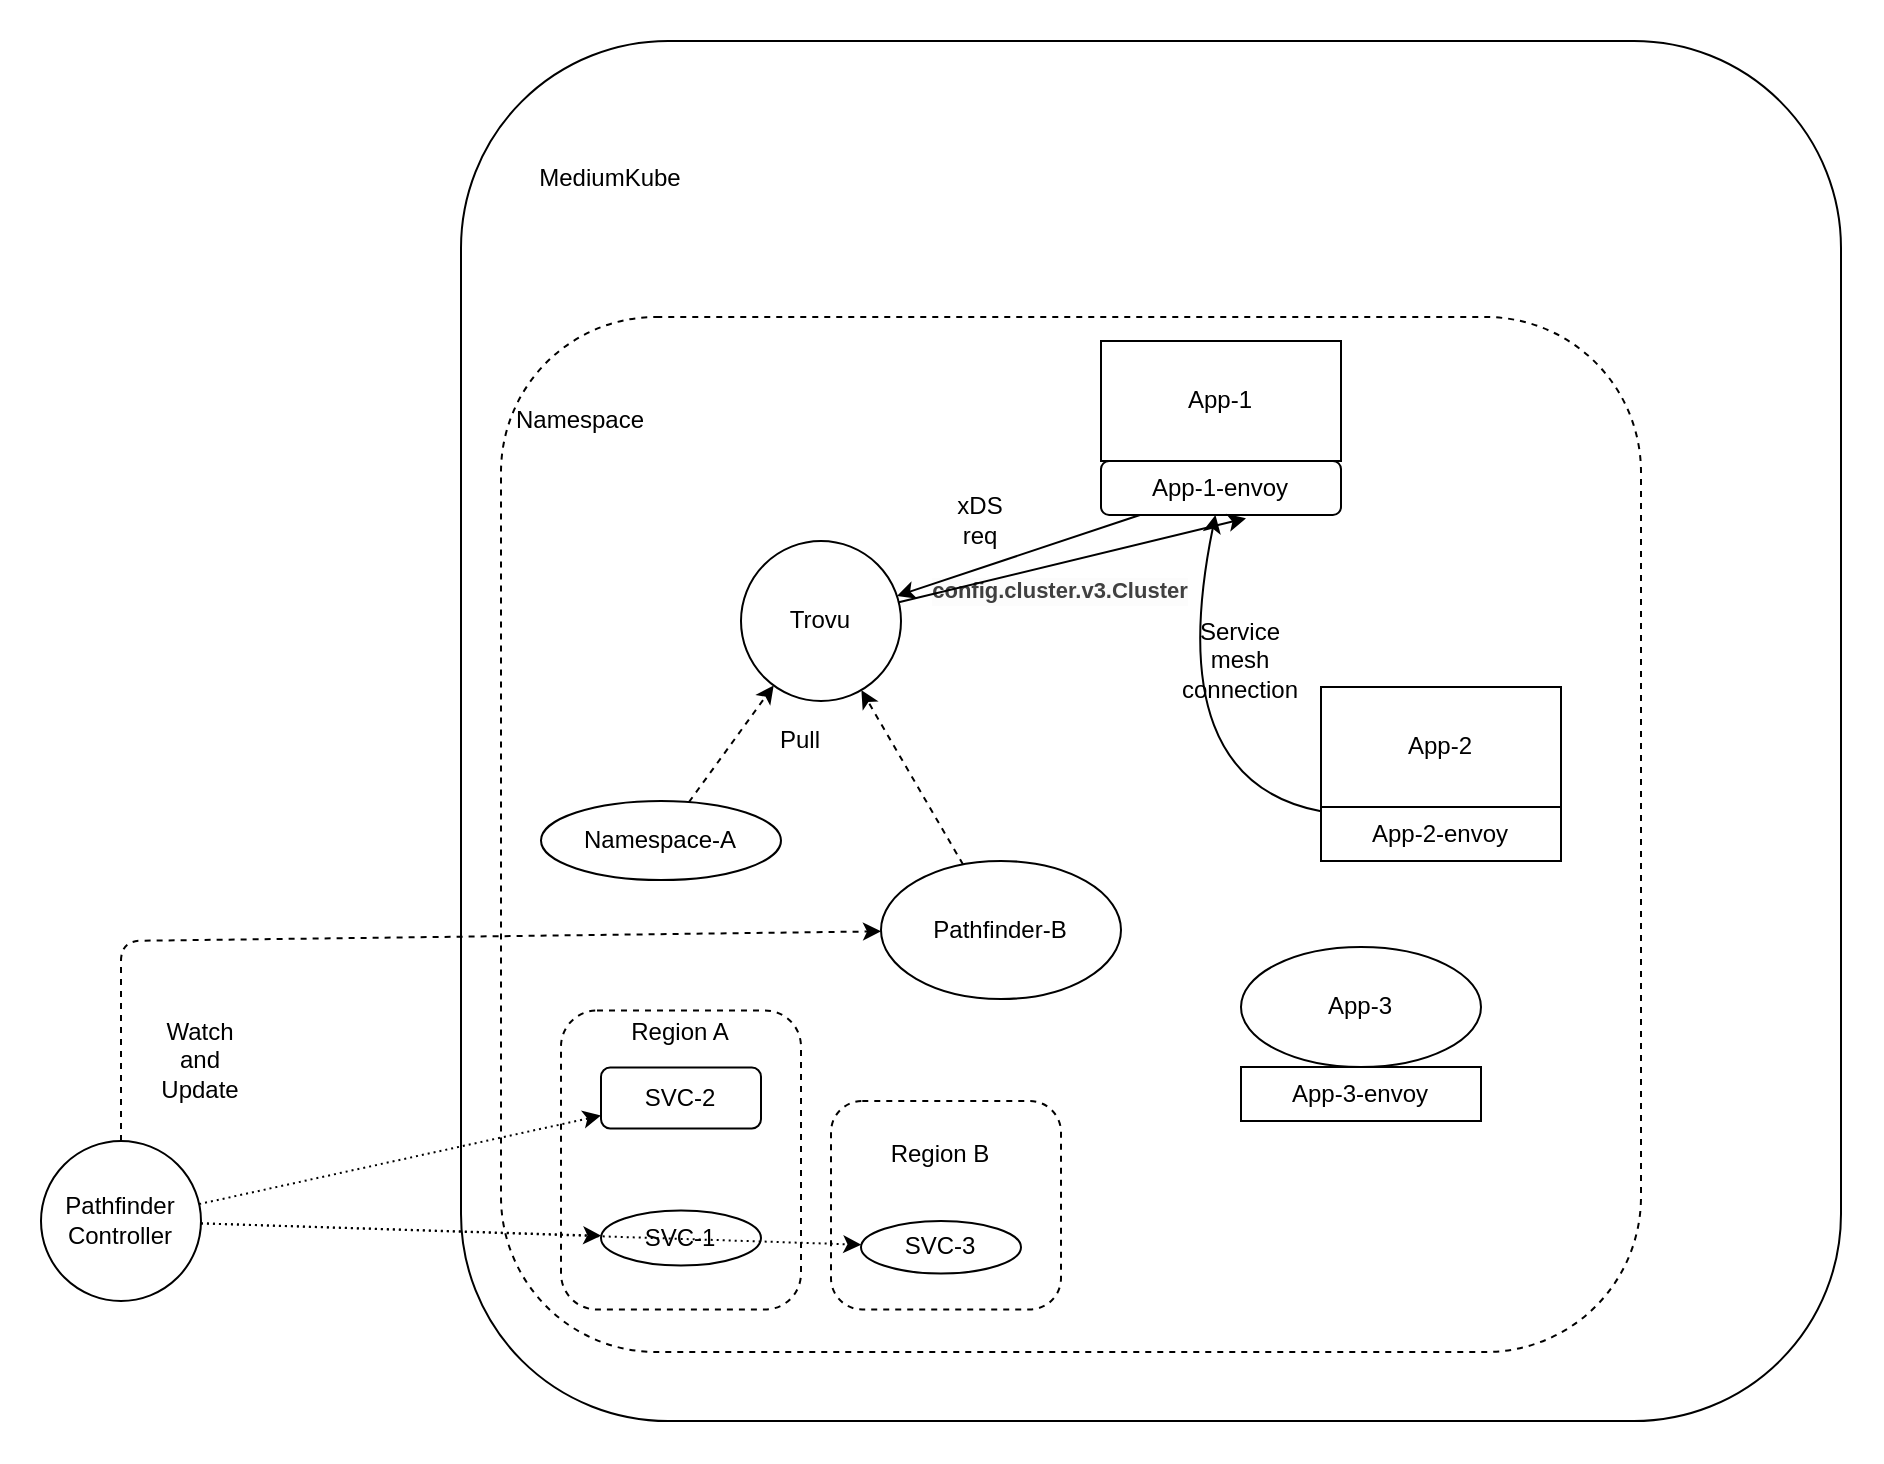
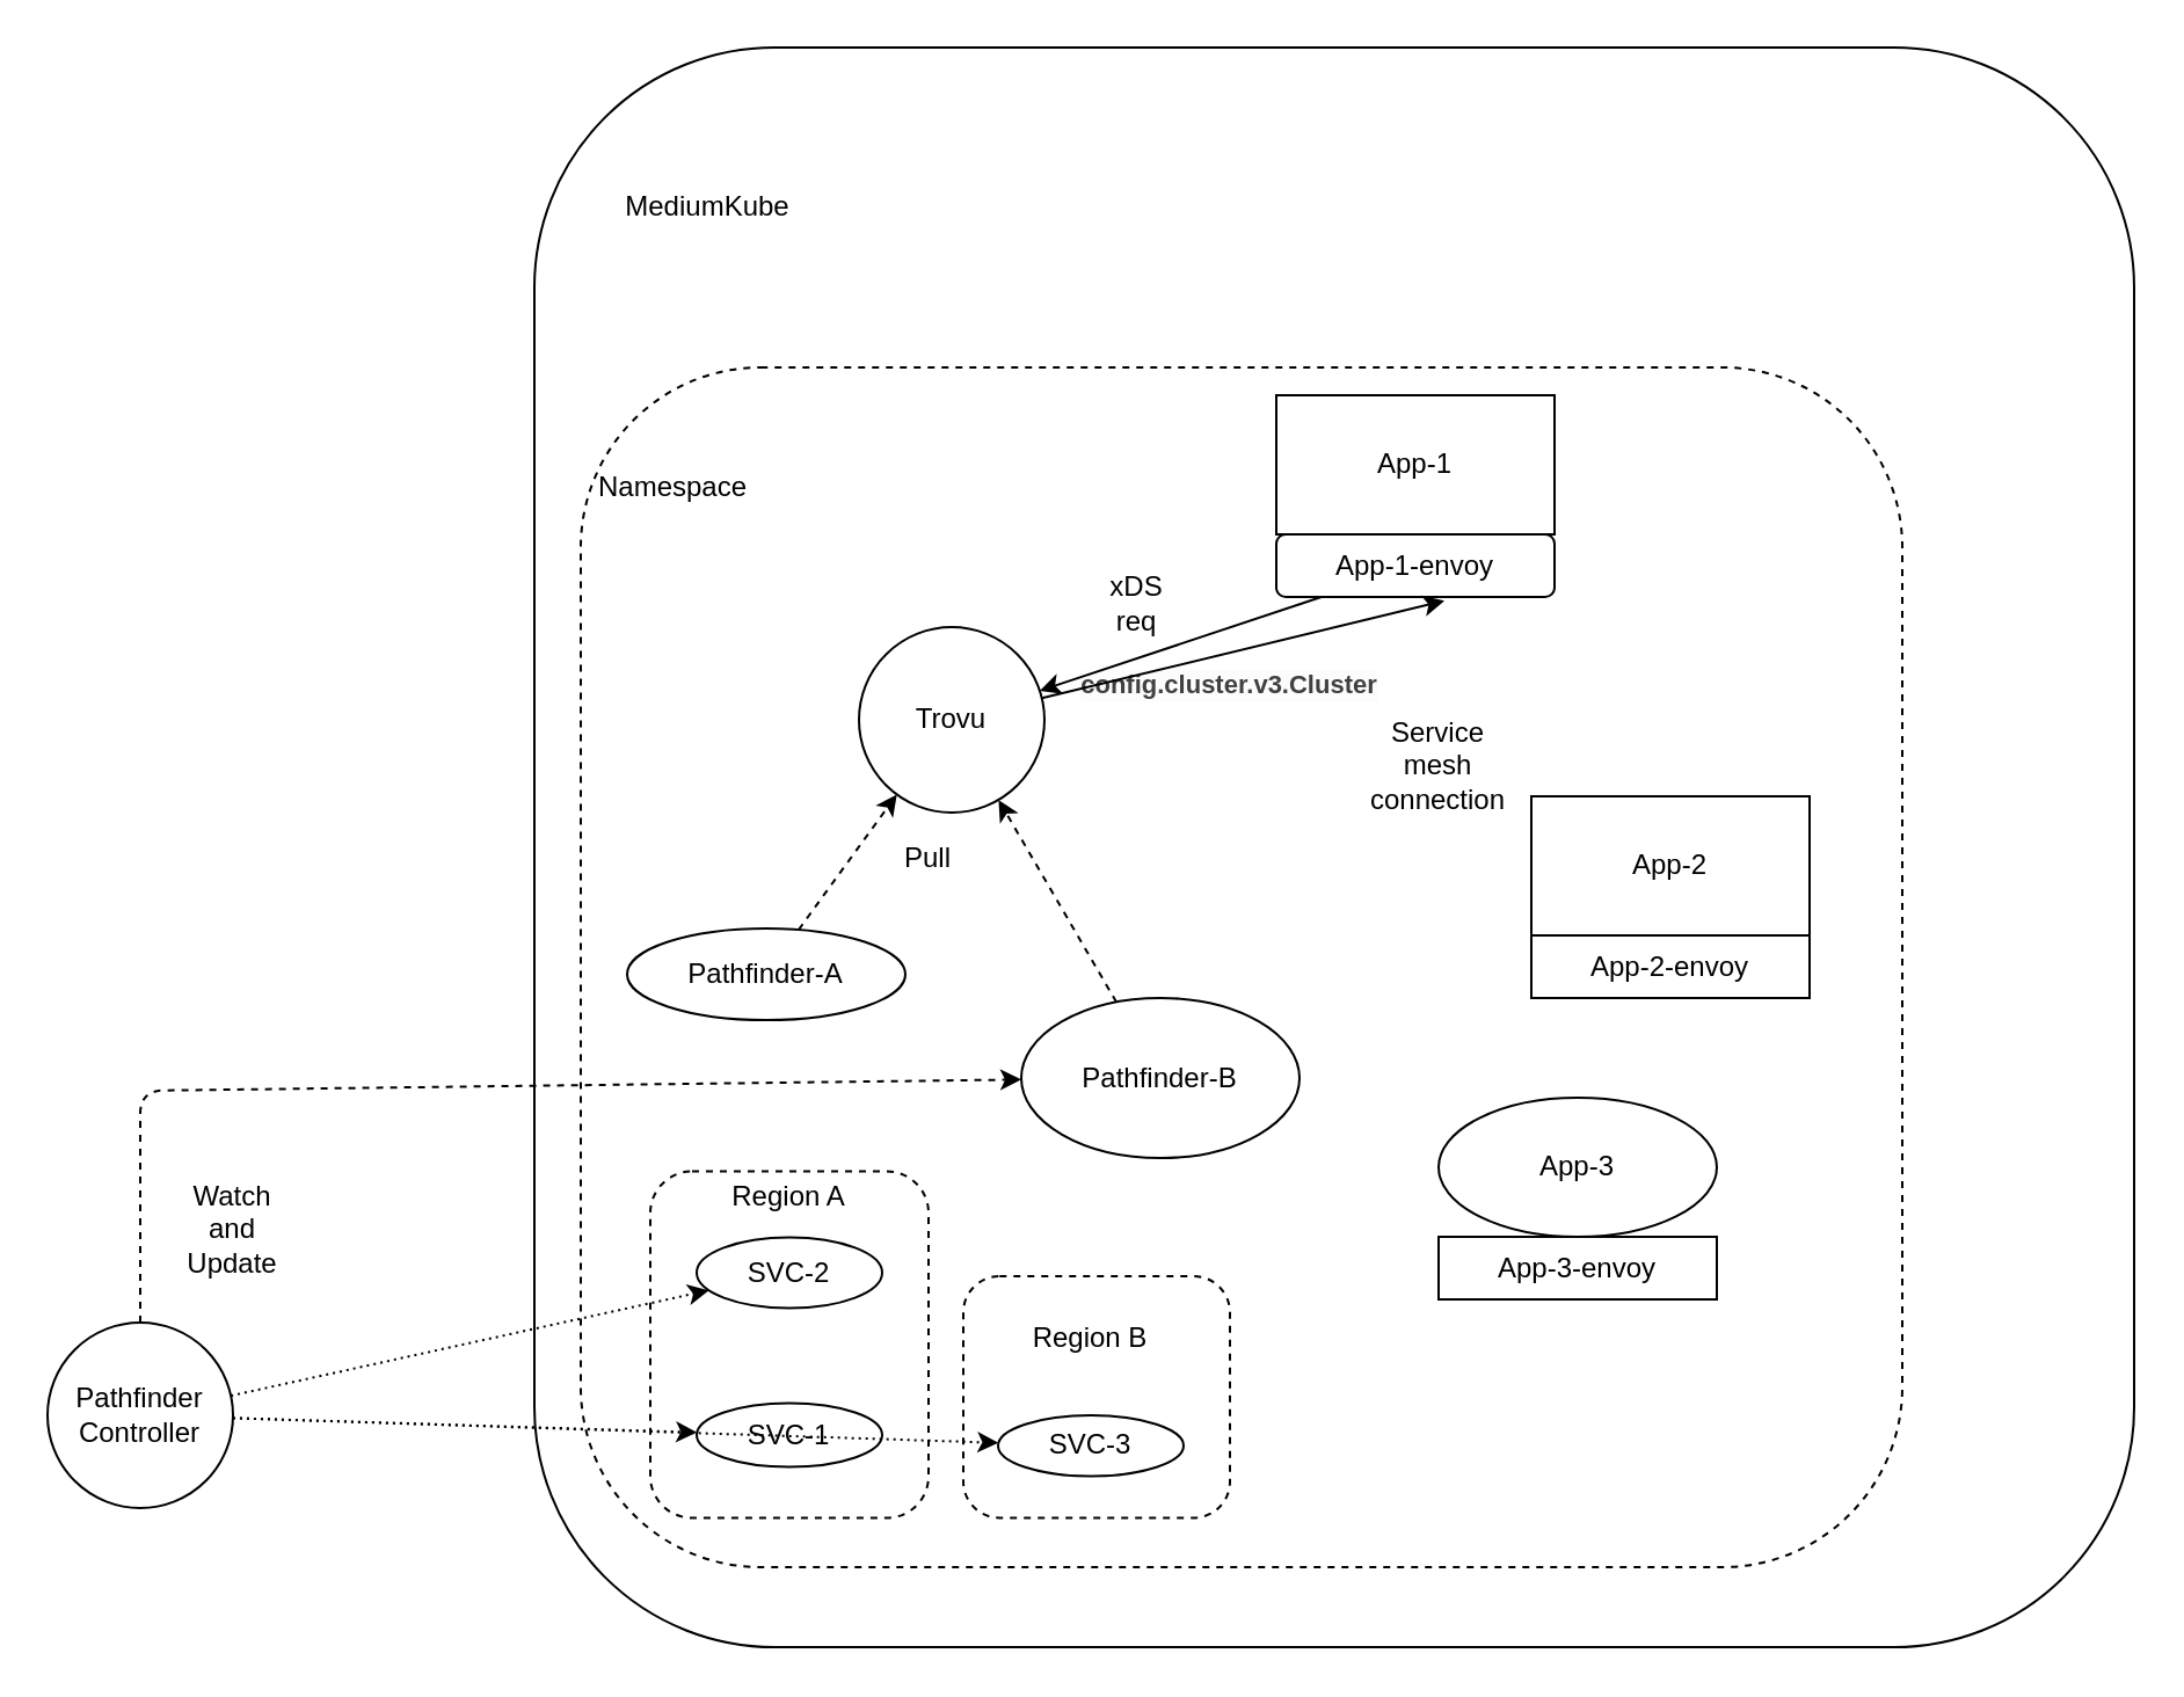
  <mxCell id="0" />
  <mxCell id="1" parent="0" />
  <mxCell id="2" value="" style="group" vertex="1" connectable="0" parent="1"><mxGeometry x="230" y="20" width="690" height="690" as="geometry" /></mxCell>
  <mxCell id="3" value="" style="rounded=1;whiteSpace=wrap;html=1;fillColor=none;" vertex="1" parent="2"><mxGeometry width="690" height="690" as="geometry" /></mxCell>
  <mxCell id="4" value="MediumKube" style="text;html=1;strokeColor=none;fillColor=none;align=center;verticalAlign=middle;whiteSpace=wrap;rounded=0;" vertex="1" parent="2"><mxGeometry x="20" y="51.75" width="110" height="34.5" as="geometry" /></mxCell>
  <mxCell id="5" value="" style="rounded=1;whiteSpace=wrap;html=1;fillColor=none;dashed=1;" vertex="1" parent="2"><mxGeometry x="20" y="138" width="570" height="517.5" as="geometry" /></mxCell>
  <mxCell id="6" value="Namespace" style="text;html=1;strokeColor=none;fillColor=none;align=center;verticalAlign=middle;whiteSpace=wrap;rounded=0;" vertex="1" parent="2"><mxGeometry x="40" y="172.5" width="40" height="34.5" as="geometry" /></mxCell>
  <mxCell id="7" value="" style="group" vertex="1" connectable="0" parent="2"><mxGeometry x="50" y="254.75" width="270" height="379.5" as="geometry" /></mxCell>
  <mxCell id="8" value="" style="group" vertex="1" connectable="0" parent="7"><mxGeometry width="270" height="379.5" as="geometry" /></mxCell>
  <mxCell id="9" value="" style="rounded=1;whiteSpace=wrap;html=1;dashed=1;fillColor=none;" vertex="1" parent="8"><mxGeometry y="230" width="120" height="149.5" as="geometry" /></mxCell>
  <mxCell id="10" value="Region A" style="text;html=1;strokeColor=none;fillColor=none;align=center;verticalAlign=middle;whiteSpace=wrap;rounded=0;dashed=1;" vertex="1" parent="8"><mxGeometry x="30" y="224" width="60" height="34.5" as="geometry" /></mxCell>
  <mxCell id="11" value="SVC-1" style="ellipse;whiteSpace=wrap;html=1;fillColor=none;" vertex="1" parent="8"><mxGeometry x="20" y="330" width="80" height="27.5" as="geometry" /></mxCell>
- <mxCell id="12" value="SVC-2" style="whiteSpace=wrap;html=1;fillColor=none;rounded=1;" vertex="1" parent="8"><mxGeometry x="20" y="258.5" width="80" height="30.5" as="geometry" /></mxCell>
+ <mxCell id="12" value="SVC-2" style="ellipse;whiteSpace=wrap;html=1;fillColor=none;" vertex="1" parent="8"><mxGeometry x="20" y="258.5" width="80" height="30.5" as="geometry" /></mxCell>
  <mxCell id="13" value="Pull" style="text;html=1;strokeColor=none;fillColor=none;align=center;verticalAlign=middle;whiteSpace=wrap;rounded=0;" vertex="1" parent="8"><mxGeometry x="100" y="85.25" width="40" height="20" as="geometry" /></mxCell>
  <mxCell id="14" value="&lt;h2 style=&quot;box-sizing: border-box ; margin-top: 0px ; font-family: &amp;#34;roboto slab&amp;#34; , , &amp;#34;georgia&amp;#34; , &amp;#34;arial&amp;#34; , sans-serif ; color: rgb(64 , 64 , 64) ; background-color: rgb(252 , 252 , 252) ; font-size: 11px&quot;&gt;config.cluster.v3.Cluster&lt;/h2&gt;" style="text;html=1;strokeColor=none;fillColor=none;align=center;verticalAlign=middle;whiteSpace=wrap;rounded=0;" vertex="1" parent="8"><mxGeometry x="230" y="15.25" width="40" height="20" as="geometry" /></mxCell>
  <mxCell id="15" value="" style="rounded=1;whiteSpace=wrap;html=1;dashed=1;fillColor=none;" vertex="1" parent="2"><mxGeometry x="185" y="530" width="115" height="104.25" as="geometry" /></mxCell>
  <mxCell id="16" value="Region B" style="text;html=1;strokeColor=none;fillColor=none;align=center;verticalAlign=middle;whiteSpace=wrap;rounded=0;dashed=1;" vertex="1" parent="2"><mxGeometry x="210" y="540" width="60" height="34.5" as="geometry" /></mxCell>
  <mxCell id="17" value="SVC-3" style="ellipse;whiteSpace=wrap;html=1;fillColor=none;" vertex="1" parent="2"><mxGeometry x="200" y="590" width="80" height="26.25" as="geometry" /></mxCell>
- <mxCell id="18" value="Namespace-A" style="ellipse;whiteSpace=wrap;html=1;fillColor=none;" vertex="1" parent="2"><mxGeometry x="40" y="380" width="120" height="39.5" as="geometry" /></mxCell>
+ <mxCell id="18" value="Pathfinder-A" style="ellipse;whiteSpace=wrap;html=1;fillColor=none;" vertex="1" parent="2"><mxGeometry x="40" y="380" width="120" height="39.5" as="geometry" /></mxCell>
  <mxCell id="19" value="Pathfinder-B" style="ellipse;whiteSpace=wrap;html=1;fillColor=none;" vertex="1" parent="2"><mxGeometry x="210" y="410" width="120" height="69" as="geometry" /></mxCell>
  <mxCell id="20" value="Trovu" style="ellipse;whiteSpace=wrap;html=1;fillColor=none;" vertex="1" parent="2"><mxGeometry x="140" y="250" width="80" height="80" as="geometry" /></mxCell>
  <mxCell id="21" value="" style="endArrow=classic;html=1;dashed=1;" edge="1" parent="2" source="18" target="20"><mxGeometry width="50" height="50" relative="1" as="geometry"><mxPoint x="80" y="350" as="sourcePoint" /><mxPoint x="130" y="300" as="targetPoint" /></mxGeometry></mxCell>
  <mxCell id="22" value="" style="endArrow=classic;html=1;dashed=1;" edge="1" parent="2" source="19" target="20"><mxGeometry width="50" height="50" relative="1" as="geometry"><mxPoint x="290" y="360" as="sourcePoint" /><mxPoint x="340" y="310" as="targetPoint" /></mxGeometry></mxCell>
  <mxCell id="23" value="" style="group" vertex="1" connectable="0" parent="2"><mxGeometry x="430" y="323" width="120" height="87" as="geometry" /></mxCell>
  <mxCell id="24" value="App-2" style="rounded=0;whiteSpace=wrap;html=1;fillColor=none;" vertex="1" parent="23"><mxGeometry width="120" height="60" as="geometry" /></mxCell>
  <mxCell id="25" value="App-2-envoy" style="rounded=0;whiteSpace=wrap;html=1;fillColor=none;" vertex="1" parent="23"><mxGeometry y="60" width="120" height="27" as="geometry" /></mxCell>
  <mxCell id="26" value="" style="group" vertex="1" connectable="0" parent="2"><mxGeometry x="320" y="150" width="120" height="87" as="geometry" /></mxCell>
  <mxCell id="27" value="App-1" style="rounded=0;whiteSpace=wrap;html=1;fillColor=none;" vertex="1" parent="26"><mxGeometry width="120" height="60" as="geometry" /></mxCell>
  <mxCell id="28" value="App-1-envoy" style="whiteSpace=wrap;html=1;fillColor=none;rounded=1;" vertex="1" parent="26"><mxGeometry y="60" width="120" height="27" as="geometry" /></mxCell>
  <mxCell id="29" value="" style="endArrow=classic;html=1;" edge="1" parent="2" source="28" target="20"><mxGeometry width="50" height="50" relative="1" as="geometry"><mxPoint x="210" y="210" as="sourcePoint" /><mxPoint x="260" y="160" as="targetPoint" /></mxGeometry></mxCell>
  <mxCell id="30" value="xDS req" style="text;html=1;strokeColor=none;fillColor=none;align=center;verticalAlign=middle;whiteSpace=wrap;rounded=0;" vertex="1" parent="2"><mxGeometry x="240" y="230" width="40" height="20" as="geometry" /></mxCell>
  <mxCell id="31" value="" style="endArrow=classic;html=1;entryX=0.604;entryY=1.062;entryDx=0;entryDy=0;entryPerimeter=0;" edge="1" parent="2" source="20" target="28"><mxGeometry width="50" height="50" relative="1" as="geometry"><mxPoint x="330" y="340" as="sourcePoint" /><mxPoint x="380" y="290" as="targetPoint" /></mxGeometry></mxCell>
- <mxCell id="32" value="" style="curved=1;endArrow=classic;html=1;" edge="1" parent="2" source="25" target="28"><mxGeometry width="50" height="50" relative="1" as="geometry"><mxPoint x="420" y="530" as="sourcePoint" /><mxPoint x="470" y="480" as="targetPoint" /><Array as="points"><mxPoint x="350" y="370" /></Array></mxGeometry></mxCell>
  <mxCell id="33" value="Service mesh connection" style="text;html=1;strokeColor=none;fillColor=none;align=center;verticalAlign=middle;whiteSpace=wrap;rounded=0;" vertex="1" parent="2"><mxGeometry x="370" y="300" width="40" height="20" as="geometry" /></mxCell>
  <mxCell id="34" value="" style="group" vertex="1" connectable="0" parent="2"><mxGeometry x="390" y="453" width="120" height="87" as="geometry" /></mxCell>
  <mxCell id="35" value="App-3" style="ellipse;whiteSpace=wrap;html=1;fillColor=none;" vertex="1" parent="34"><mxGeometry width="120" height="60" as="geometry" /></mxCell>
  <mxCell id="36" value="App-3-envoy" style="rounded=0;whiteSpace=wrap;html=1;fillColor=none;" vertex="1" parent="34"><mxGeometry y="60" width="120" height="27" as="geometry" /></mxCell>
  <mxCell id="37" value="Pathfinder&lt;br&gt;Controller" style="ellipse;whiteSpace=wrap;html=1;fillColor=none;" vertex="1" parent="1"><mxGeometry x="20" y="570" width="80" height="80" as="geometry" /></mxCell>
  <mxCell id="38" value="" style="endArrow=classic;html=1;dashed=1;dashPattern=1 2;" edge="1" parent="1" source="37" target="12"><mxGeometry width="50" height="50" relative="1" as="geometry"><mxPoint x="160" y="780" as="sourcePoint" /><mxPoint x="210" y="730" as="targetPoint" /></mxGeometry></mxCell>
  <mxCell id="39" value="" style="endArrow=classic;html=1;dashed=1;dashPattern=1 2;" edge="1" parent="1" source="37" target="11"><mxGeometry width="50" height="50" relative="1" as="geometry"><mxPoint x="150" y="710" as="sourcePoint" /><mxPoint x="200" y="660" as="targetPoint" /></mxGeometry></mxCell>
  <mxCell id="40" value="Watch and Update" style="text;html=1;strokeColor=none;fillColor=none;align=center;verticalAlign=middle;whiteSpace=wrap;rounded=0;" vertex="1" parent="1"><mxGeometry x="80" y="520" width="40" height="20" as="geometry" /></mxCell>
  <mxCell id="41" value="" style="endArrow=classic;html=1;dashed=1;" edge="1" parent="1" source="37" target="19"><mxGeometry width="50" height="50" relative="1" as="geometry"><mxPoint x="160" y="720" as="sourcePoint" /><mxPoint x="210" y="670" as="targetPoint" /><Array as="points"><mxPoint x="60" y="470" /></Array></mxGeometry></mxCell>
  <mxCell id="42" value="" style="endArrow=classic;html=1;dashed=1;dashPattern=1 2;" edge="1" parent="1" source="37" target="17"><mxGeometry width="50" height="50" relative="1" as="geometry"><mxPoint x="109.98" y="621.279" as="sourcePoint" /><mxPoint x="320.095" y="628.624" as="targetPoint" /></mxGeometry></mxCell>
